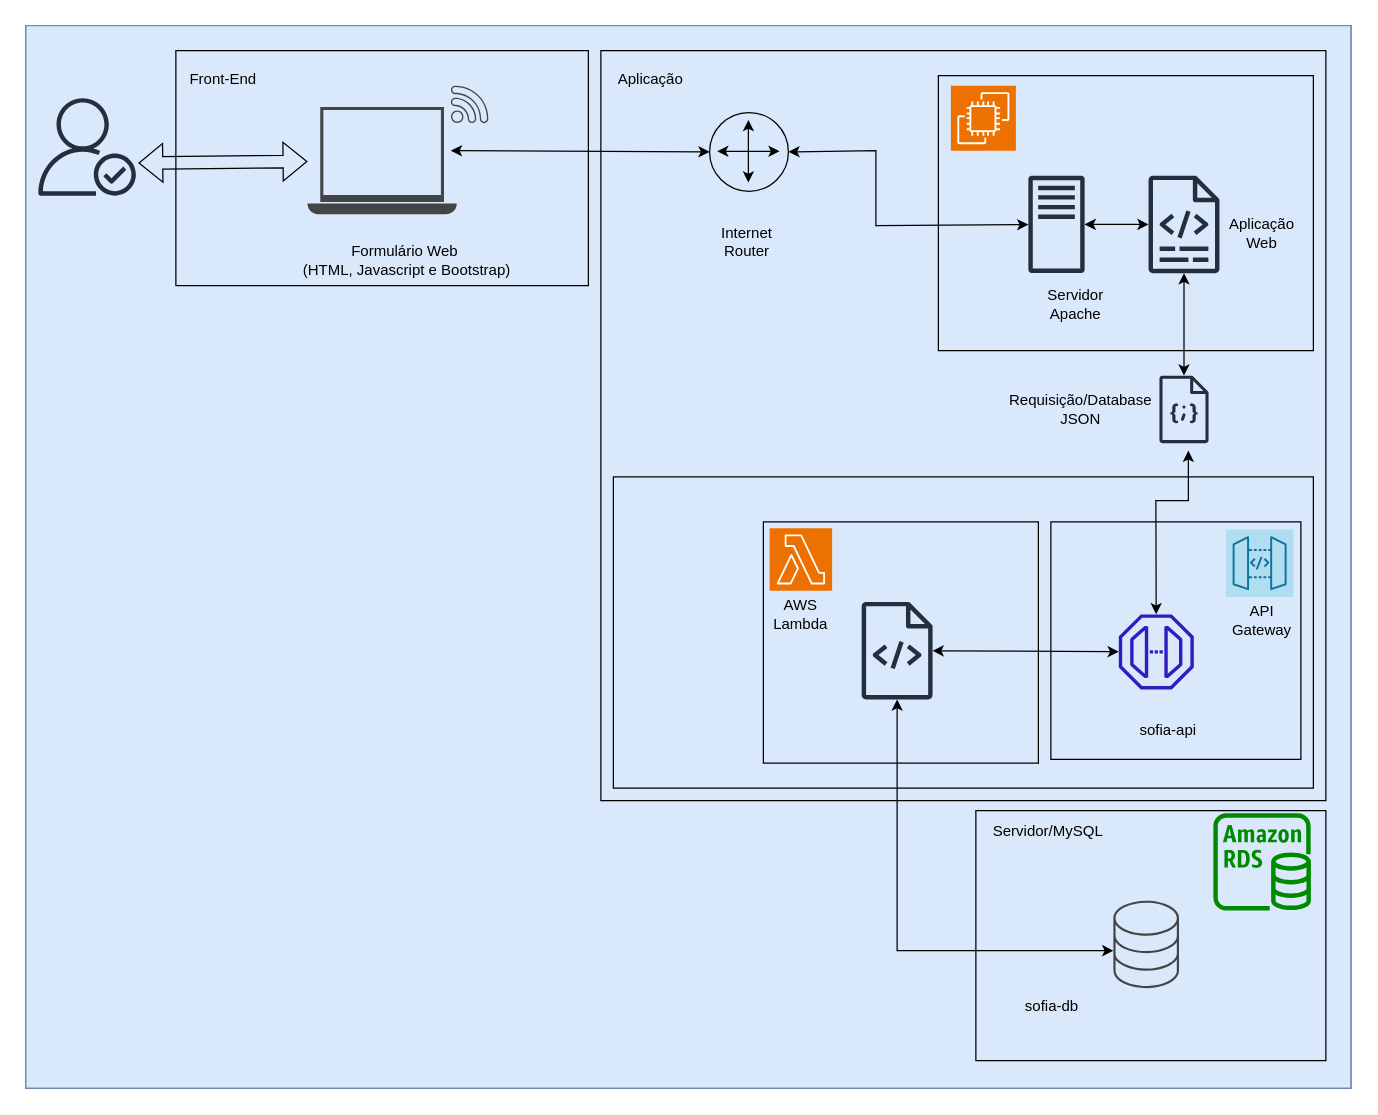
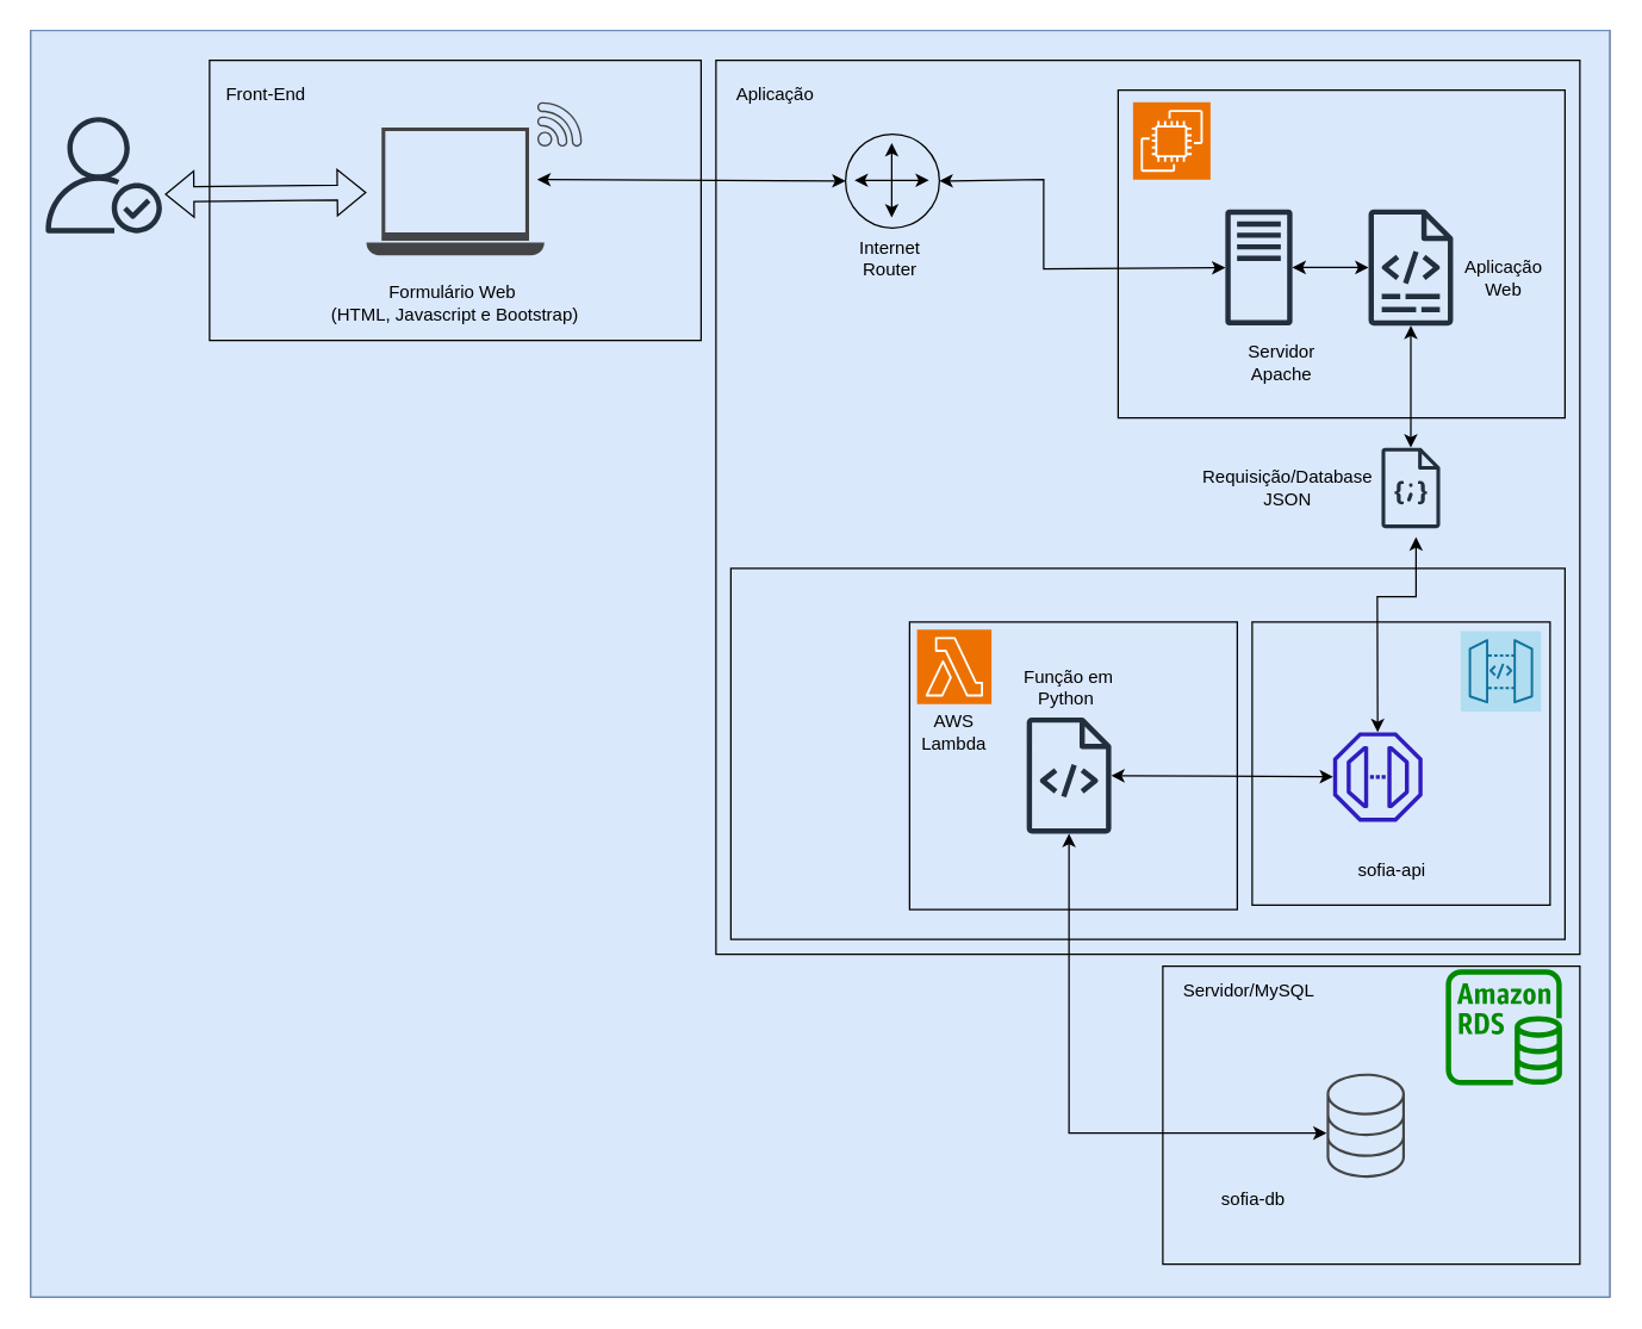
  <mxCell id="0" />
  <mxCell id="1" parent="0" />
  <mxCell id="2" value="" style="group;fillColor=#cce5ff;strokeColor=#36393d;" vertex="1" connectable="0" parent="1"><mxGeometry x="20" y="20" width="1060" height="850" as="geometry" /></mxCell>
  <mxCell id="3" value="" style="rounded=0;whiteSpace=wrap;html=1;fillStyle=solid;fillColor=#dae8fc;strokeColor=#6c8ebf;" vertex="1" parent="2"><mxGeometry width="1060" height="850" as="geometry" /></mxCell>
  <mxCell id="4" value="" style="rounded=0;whiteSpace=wrap;html=1;fillColor=none;" vertex="1" parent="2"><mxGeometry x="760" y="628" width="280" height="200" as="geometry" /></mxCell>
  <mxCell id="5" value="" style="rounded=0;whiteSpace=wrap;html=1;fillColor=none;" vertex="1" parent="2"><mxGeometry x="590" y="397" width="220" height="193" as="geometry" /></mxCell>
  <mxCell id="6" value="" style="rounded=0;whiteSpace=wrap;html=1;fillColor=none;" vertex="1" parent="2"><mxGeometry x="460" y="20" width="580" height="600" as="geometry" /></mxCell>
  <mxCell id="7" value="" style="rounded=0;whiteSpace=wrap;html=1;gradientColor=default;fillColor=none;" vertex="1" parent="2"><mxGeometry x="820" y="397" width="200" height="190" as="geometry" /></mxCell>
  <mxCell id="8" value="" style="rounded=0;whiteSpace=wrap;html=1;fillColor=none;" vertex="1" parent="2"><mxGeometry x="470" y="361" width="560" height="249" as="geometry" /></mxCell>
  <mxCell id="9" value="" style="rounded=0;whiteSpace=wrap;html=1;fillColor=#2f1dbf;sketch=0;outlineConnect=0;strokeColor=#0e8088;dashed=0;verticalLabelPosition=bottom;verticalAlign=top;fontStyle=0;aspect=fixed;pointerEvents=1;shape=mxgraph.aws4.endpoint;" vertex="1" parent="2"><mxGeometry x="870" y="471" width="68.66" height="60" as="geometry" /></mxCell>
  <mxCell id="10" value="" style="rounded=0;whiteSpace=wrap;html=1;fillColor=none;" vertex="1" parent="2"><mxGeometry x="730" y="40" width="300" height="220" as="geometry" /></mxCell>
  <mxCell id="11" value="Aplicação" style="text;html=1;align=center;verticalAlign=middle;whiteSpace=wrap;rounded=0;" vertex="1" parent="2"><mxGeometry x="470" y="28" width="60" height="30" as="geometry" /></mxCell>
  <mxCell id="12" value="" style="rounded=0;whiteSpace=wrap;html=1;fillColor=none;" vertex="1" parent="2"><mxGeometry x="120" y="20" width="330" height="188" as="geometry" /></mxCell>
  <mxCell id="13" value="" style="sketch=0;outlineConnect=0;fontColor=#232F3E;gradientColor=none;fillColor=#232F3D;strokeColor=none;dashed=0;verticalLabelPosition=bottom;verticalAlign=top;align=center;html=1;fontSize=12;fontStyle=0;aspect=fixed;pointerEvents=1;shape=mxgraph.aws4.authenticated_user;" vertex="1" parent="2"><mxGeometry x="10" y="58" width="78" height="78" as="geometry" /></mxCell>
  <mxCell id="14" value="" style="sketch=0;pointerEvents=1;shadow=0;dashed=0;html=1;strokeColor=none;fillColor=#434445;aspect=fixed;labelPosition=center;verticalLabelPosition=bottom;verticalAlign=top;align=center;outlineConnect=0;shape=mxgraph.vvd.wi_fi;" vertex="1" parent="2"><mxGeometry x="340" y="48" width="30" height="30" as="geometry" /></mxCell>
  <mxCell id="15" value="" style="sketch=0;pointerEvents=1;shadow=0;dashed=0;html=1;strokeColor=none;fillColor=#434445;aspect=fixed;labelPosition=center;verticalLabelPosition=bottom;verticalAlign=top;align=center;outlineConnect=0;shape=mxgraph.vvd.laptop;" vertex="1" parent="2"><mxGeometry x="225.28" y="65" width="119.44" height="86" as="geometry" /></mxCell>
  <mxCell id="16" value="Front-End" style="text;html=1;align=center;verticalAlign=middle;whiteSpace=wrap;rounded=0;" vertex="1" parent="2"><mxGeometry x="128" y="28" width="60" height="30" as="geometry" /></mxCell>
- <mxCell id="17" value="Formulário Web&amp;nbsp;&lt;br&gt;(HTML, Javascript e Bootstrap)" style="text;html=1;align=center;verticalAlign=middle;whiteSpace=wrap;rounded=0;" vertex="1" parent="2"><mxGeometry x="215" y="173" width="180" height="30" as="geometry" /></mxCell>
+ <mxCell id="17" value="Formulário Web&amp;nbsp;&lt;br&gt;(HTML, Javascript e Bootstrap)" style="text;html=1;align=center;verticalAlign=middle;whiteSpace=wrap;rounded=0;" vertex="1" parent="2"><mxGeometry x="195" y="168" width="180" height="30" as="geometry" /></mxCell>
  <mxCell id="18" value="" style="sketch=0;points=[[0,0,0],[0.25,0,0],[0.5,0,0],[0.75,0,0],[1,0,0],[0,1,0],[0.25,1,0],[0.5,1,0],[0.75,1,0],[1,1,0],[0,0.25,0],[0,0.5,0],[0,0.75,0],[1,0.25,0],[1,0.5,0],[1,0.75,0]];outlineConnect=0;fontColor=#232F3E;fillColor=#ED7100;strokeColor=#ffffff;dashed=0;verticalLabelPosition=bottom;verticalAlign=top;align=center;html=1;fontSize=12;fontStyle=0;aspect=fixed;shape=mxgraph.aws4.resourceIcon;resIcon=mxgraph.aws4.lambda;" vertex="1" parent="2"><mxGeometry x="595" y="402" width="50" height="50" as="geometry" /></mxCell>
  <mxCell id="19" value="" style="sketch=0;points=[[0,0,0],[0.25,0,0],[0.5,0,0],[0.75,0,0],[1,0,0],[0,1,0],[0.25,1,0],[0.5,1,0],[0.75,1,0],[1,1,0],[0,0.25,0],[0,0.5,0],[0,0.75,0],[1,0.25,0],[1,0.5,0],[1,0.75,0]];outlineConnect=0;fontColor=#232F3E;fillColor=#ED7100;strokeColor=#ffffff;dashed=0;verticalLabelPosition=bottom;verticalAlign=top;align=center;html=1;fontSize=12;fontStyle=0;aspect=fixed;shape=mxgraph.aws4.resourceIcon;resIcon=mxgraph.aws4.ec2;" vertex="1" parent="2"><mxGeometry x="740" y="48" width="52" height="52" as="geometry" /></mxCell>
  <mxCell id="20" value="" style="sketch=0;points=[[0,0,0],[0.25,0,0],[0.5,0,0],[0.75,0,0],[1,0,0],[0,1,0],[0.25,1,0],[0.5,1,0],[0.75,1,0],[1,1,0],[0,0.25,0],[0,0.5,0],[0,0.75,0],[1,0.25,0],[1,0.5,0],[1,0.75,0]];outlineConnect=0;fillColor=#b1ddf0;strokeColor=#10739e;dashed=0;verticalLabelPosition=bottom;verticalAlign=top;align=center;html=1;fontSize=12;fontStyle=0;aspect=fixed;shape=mxgraph.aws4.resourceIcon;resIcon=mxgraph.aws4.api_gateway;" vertex="1" parent="2"><mxGeometry x="960" y="403" width="54" height="54" as="geometry" /></mxCell>
  <mxCell id="21" value="" style="sketch=0;outlineConnect=0;fillColor=#008a00;strokeColor=#005700;dashed=0;verticalLabelPosition=bottom;verticalAlign=top;align=center;html=1;fontSize=12;fontStyle=0;aspect=fixed;pointerEvents=1;shape=mxgraph.aws4.rds_instance;fontColor=#ffffff;" vertex="1" parent="2"><mxGeometry x="950" y="630" width="78" height="78" as="geometry" /></mxCell>
  <mxCell id="22" value="" style="sketch=0;outlineConnect=0;fontColor=#232F3E;gradientColor=none;fillColor=#232F3D;strokeColor=none;dashed=0;verticalLabelPosition=bottom;verticalAlign=top;align=center;html=1;fontSize=12;fontStyle=0;aspect=fixed;pointerEvents=1;shape=mxgraph.aws4.traditional_server;" vertex="1" parent="2"><mxGeometry x="802" y="120" width="45" height="78" as="geometry" /></mxCell>
  <mxCell id="23" value="Servidor Apache" style="text;html=1;align=center;verticalAlign=middle;whiteSpace=wrap;rounded=0;" vertex="1" parent="2"><mxGeometry x="809.5" y="208" width="60" height="30" as="geometry" /></mxCell>
  <mxCell id="24" value="" style="endArrow=classic;startArrow=classic;html=1;rounded=0;entryX=0;entryY=0.5;entryDx=0;entryDy=0;" edge="1" parent="2" target="45"><mxGeometry width="50" height="50" relative="1" as="geometry"><mxPoint x="340" y="100" as="sourcePoint" /><mxPoint x="570" y="250" as="targetPoint" /></mxGeometry></mxCell>
  <mxCell id="25" value="" style="endArrow=classic;startArrow=classic;html=1;rounded=0;exitX=1;exitY=0.5;exitDx=0;exitDy=0;" edge="1" parent="2" source="45" target="22"><mxGeometry width="50" height="50" relative="1" as="geometry"><mxPoint x="650" y="133.5" as="sourcePoint" /><mxPoint x="740" y="133.5" as="targetPoint" /><Array as="points"><mxPoint x="680" y="100" /><mxPoint x="680" y="140" /><mxPoint x="680" y="160" /></Array></mxGeometry></mxCell>
- <mxCell id="26" value="Internet&lt;div&gt;Router&lt;/div&gt;" style="text;html=1;align=center;verticalAlign=middle;whiteSpace=wrap;rounded=0;" vertex="1" parent="2"><mxGeometry x="547" y="158" width="60" height="30" as="geometry" /></mxCell>
+ <mxCell id="26" value="Internet&lt;div&gt;Router&lt;/div&gt;" style="text;html=1;align=center;verticalAlign=middle;whiteSpace=wrap;rounded=0;" vertex="1" parent="2"><mxGeometry x="547" y="138" width="60" height="30" as="geometry" /></mxCell>
  <mxCell id="27" value="" style="sketch=0;outlineConnect=0;fontColor=#232F3E;gradientColor=none;fillColor=#232F3D;strokeColor=none;dashed=0;verticalLabelPosition=bottom;verticalAlign=top;align=center;html=1;fontSize=12;fontStyle=0;aspect=fixed;pointerEvents=1;shape=mxgraph.aws4.logs;" vertex="1" parent="2"><mxGeometry x="898" y="120" width="57" height="78" as="geometry" /></mxCell>
  <mxCell id="28" value="" style="endArrow=classic;startArrow=classic;html=1;rounded=0;" edge="1" parent="2" source="22" target="27"><mxGeometry width="50" height="50" relative="1" as="geometry"><mxPoint x="660" y="320" as="sourcePoint" /><mxPoint x="710" y="270" as="targetPoint" /></mxGeometry></mxCell>
  <mxCell id="29" value="Aplicação&lt;div&gt;Web&lt;/div&gt;" style="text;html=1;align=center;verticalAlign=middle;whiteSpace=wrap;rounded=0;" vertex="1" parent="2"><mxGeometry x="959" y="151" width="60" height="30" as="geometry" /></mxCell>
- <mxCell id="30" value="API Gateway" style="text;html=1;align=center;verticalAlign=middle;whiteSpace=wrap;rounded=0;" vertex="1" parent="2"><mxGeometry x="959.46" y="461" width="60" height="30" as="geometry" /></mxCell>
  <mxCell id="31" value="" style="sketch=0;outlineConnect=0;fontColor=#232F3E;gradientColor=none;fillColor=#232F3D;strokeColor=none;dashed=0;verticalLabelPosition=bottom;verticalAlign=top;align=center;html=1;fontSize=12;fontStyle=0;aspect=fixed;pointerEvents=1;shape=mxgraph.aws4.json_script;" vertex="1" parent="2"><mxGeometry x="906.77" y="280" width="39.46" height="54" as="geometry" /></mxCell>
  <mxCell id="32" value="AWS&lt;div&gt;Lambda&lt;/div&gt;" style="text;html=1;align=center;verticalAlign=middle;whiteSpace=wrap;rounded=0;" vertex="1" parent="2"><mxGeometry x="590" y="456" width="60" height="30" as="geometry" /></mxCell>
  <mxCell id="33" value="" style="sketch=0;outlineConnect=0;fontColor=#232F3E;gradientColor=none;fillColor=#232F3D;strokeColor=none;dashed=0;verticalLabelPosition=bottom;verticalAlign=top;align=center;html=1;fontSize=12;fontStyle=0;aspect=fixed;pointerEvents=1;shape=mxgraph.aws4.source_code;" vertex="1" parent="2"><mxGeometry x="668.5" y="461" width="57" height="78" as="geometry" /></mxCell>
+ <mxCell id="34" value="Função em Python&amp;nbsp;" style="text;html=1;align=center;verticalAlign=middle;whiteSpace=wrap;rounded=0;" vertex="1" parent="2"><mxGeometry x="661.25" y="426" width="71.5" height="30" as="geometry" /></mxCell>
  <mxCell id="35" value="" style="shape=flexArrow;endArrow=classic;startArrow=classic;html=1;rounded=0;" edge="1" parent="2" target="15"><mxGeometry width="100" height="100" relative="1" as="geometry"><mxPoint x="90" y="110" as="sourcePoint" /><mxPoint x="590" y="310" as="targetPoint" /></mxGeometry></mxCell>
  <mxCell id="36" value="" style="endArrow=classic;startArrow=classic;html=1;rounded=0;" edge="1" parent="2" source="31" target="27"><mxGeometry width="50" height="50" relative="1" as="geometry"><mxPoint x="520" y="380" as="sourcePoint" /><mxPoint x="570" y="330" as="targetPoint" /></mxGeometry></mxCell>
  <mxCell id="37" value="" style="endArrow=classic;startArrow=classic;html=1;rounded=0;entryX=0.589;entryY=1.111;entryDx=0;entryDy=0;entryPerimeter=0;" edge="1" parent="2" source="9" target="31"><mxGeometry width="50" height="50" relative="1" as="geometry"><mxPoint x="520" y="380" as="sourcePoint" /><mxPoint x="570" y="330" as="targetPoint" /><Array as="points"><mxPoint x="904" y="380" /><mxPoint x="930" y="380" /></Array></mxGeometry></mxCell>
  <mxCell id="38" value="Requisição/Database JSON" style="text;html=1;align=center;verticalAlign=middle;whiteSpace=wrap;rounded=0;" vertex="1" parent="2"><mxGeometry x="790" y="292" width="108" height="30" as="geometry" /></mxCell>
  <mxCell id="39" value="" style="endArrow=classic;startArrow=classic;html=1;rounded=0;" edge="1" parent="2" source="33" target="9"><mxGeometry width="50" height="50" relative="1" as="geometry"><mxPoint x="520" y="380" as="sourcePoint" /><mxPoint x="570" y="330" as="targetPoint" /></mxGeometry></mxCell>
  <mxCell id="40" value="sofia-api" style="text;html=1;align=center;verticalAlign=middle;whiteSpace=wrap;rounded=0;" vertex="1" parent="2"><mxGeometry x="884.33" y="549" width="60" height="30" as="geometry" /></mxCell>
  <mxCell id="41" value="" style="sketch=0;pointerEvents=1;shadow=0;dashed=0;html=1;strokeColor=none;fillColor=#434445;aspect=fixed;labelPosition=center;verticalLabelPosition=bottom;verticalAlign=top;align=center;outlineConnect=0;shape=mxgraph.vvd.storage;" vertex="1" parent="2"><mxGeometry x="870" y="700" width="52.5" height="70" as="geometry" /></mxCell>
  <mxCell id="42" value="sofia-db" style="text;html=1;align=center;verticalAlign=middle;whiteSpace=wrap;rounded=0;" vertex="1" parent="2"><mxGeometry x="791.25" y="770" width="60" height="30" as="geometry" /></mxCell>
  <mxCell id="43" value="Servidor/MySQL" style="text;html=1;align=center;verticalAlign=middle;whiteSpace=wrap;rounded=0;" vertex="1" parent="2"><mxGeometry x="764.5" y="630" width="105.5" height="30" as="geometry" /></mxCell>
  <mxCell id="44" value="" style="endArrow=classic;startArrow=classic;html=1;rounded=0;" edge="1" parent="2" target="33"><mxGeometry width="50" height="50" relative="1" as="geometry"><mxPoint x="870" y="740" as="sourcePoint" /><mxPoint x="570" y="570" as="targetPoint" /><Array as="points"><mxPoint x="697" y="740" /></Array></mxGeometry></mxCell>
  <mxCell id="45" value="" style="ellipse;whiteSpace=wrap;html=1;aspect=fixed;fillColor=none;" vertex="1" parent="2"><mxGeometry x="547" y="69.5" width="63" height="63" as="geometry" /></mxCell>
  <mxCell id="46" value="" style="endArrow=classic;startArrow=classic;html=1;rounded=0;" edge="1" parent="2"><mxGeometry width="50" height="50" relative="1" as="geometry"><mxPoint x="553" y="100.5" as="sourcePoint" /><mxPoint x="603" y="100.5" as="targetPoint" /></mxGeometry></mxCell>
  <mxCell id="47" value="" style="endArrow=classic;startArrow=classic;html=1;rounded=0;" edge="1" parent="2"><mxGeometry width="50" height="50" relative="1" as="geometry"><mxPoint x="578" y="125.5" as="sourcePoint" /><mxPoint x="578" y="75.5" as="targetPoint" /></mxGeometry></mxCell>
